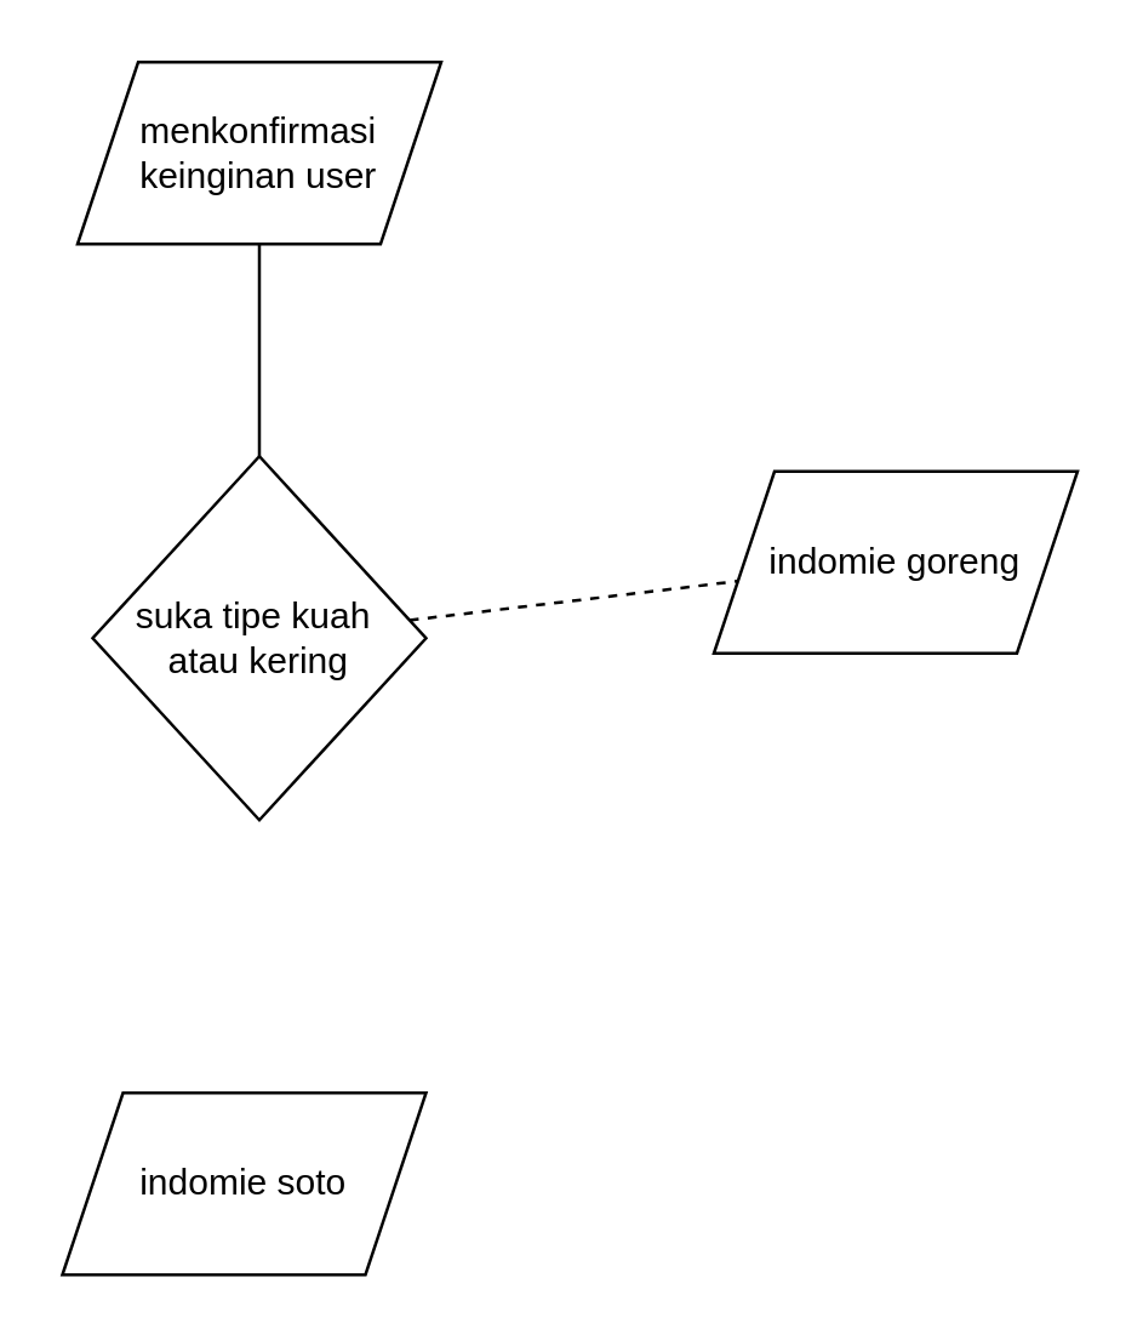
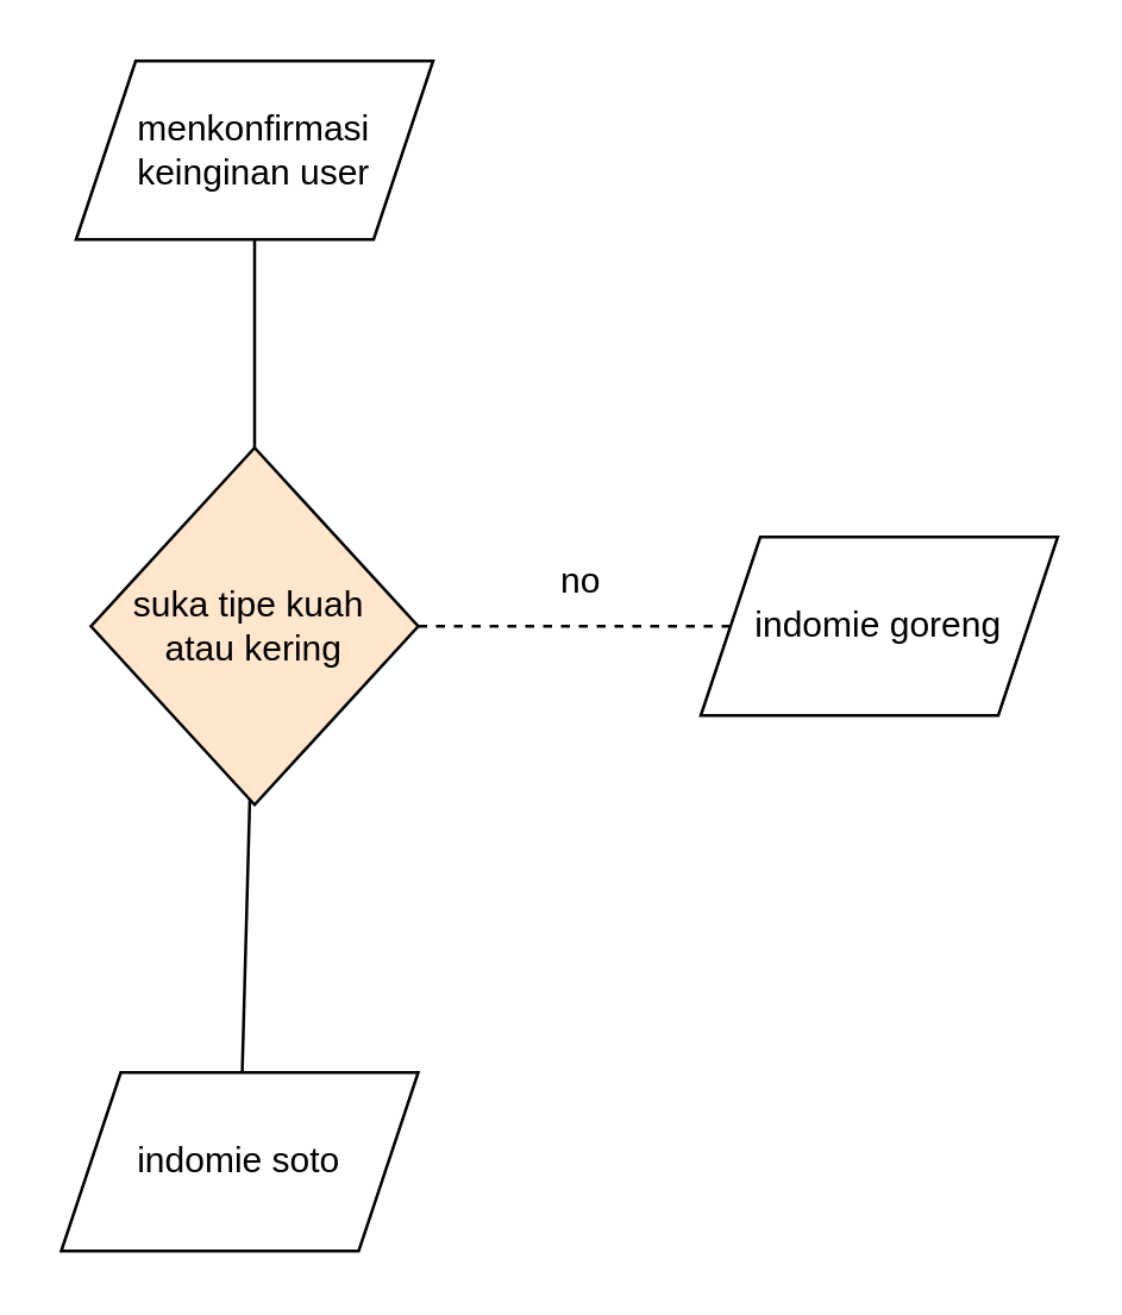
  <mxCell id="0" />
  <mxCell id="1" parent="0" />
  <mxCell id="2" value="menkonfirmasi keinginan user&lt;br&gt;" style="shape=parallelogram;perimeter=parallelogramPerimeter;whiteSpace=wrap;html=1;fixedSize=1;" vertex="1" parent="1"><mxGeometry x="25" y="20" width="120" height="60" as="geometry" /></mxCell>
- <mxCell id="3" value="suka tipe kuah&amp;nbsp;&lt;br&gt;atau kering" style="rhombus;whiteSpace=wrap;html=1;" vertex="1" parent="1"><mxGeometry x="30" y="150" width="110" height="120" as="geometry" /></mxCell>
+ <mxCell id="3" value="suka tipe kuah&amp;nbsp;&lt;br&gt;atau kering" style="rhombus;whiteSpace=wrap;html=1;fillColor=#ffe6cc;" vertex="1" parent="1"><mxGeometry x="30" y="150" width="110" height="120" as="geometry" /></mxCell>
  <mxCell id="4" value="indomie soto" style="shape=parallelogram;perimeter=parallelogramPerimeter;whiteSpace=wrap;html=1;fixedSize=1;" vertex="1" parent="1"><mxGeometry x="20" y="360" width="120" height="60" as="geometry" /></mxCell>
- <mxCell id="5" value="indomie goreng" style="shape=parallelogram;perimeter=parallelogramPerimeter;whiteSpace=wrap;html=1;fixedSize=1;" vertex="1" parent="1"><mxGeometry x="235" y="155" width="120" height="60" as="geometry" /></mxCell>
+ <mxCell id="5" value="indomie goreng" style="shape=parallelogram;perimeter=parallelogramPerimeter;whiteSpace=wrap;html=1;fixedSize=1;" vertex="1" parent="1"><mxGeometry x="235" y="180" width="120" height="60" as="geometry" /></mxCell>
+ <mxCell id="6" value="" style="endArrow=none;html=1;rounded=0;" edge="1" parent="1" source="4" target="3"><mxGeometry width="50" height="50" relative="1" as="geometry"><mxPoint x="75" y="330" as="sourcePoint" /><mxPoint x="125" y="280" as="targetPoint" /></mxGeometry></mxCell>
  <mxCell id="7" value="" style="endArrow=none;html=1;rounded=0;" edge="1" parent="1" source="3" target="2"><mxGeometry width="50" height="50" relative="1" as="geometry"><mxPoint x="75" y="330" as="sourcePoint" /><mxPoint x="125" y="280" as="targetPoint" /></mxGeometry></mxCell>
  <mxCell id="8" value="" style="endArrow=none;html=1;rounded=0;dashed=1;" edge="1" parent="1" source="3" target="5"><mxGeometry width="50" height="50" relative="1" as="geometry"><mxPoint x="75" y="430" as="sourcePoint" /><mxPoint x="125" y="380" as="targetPoint" /></mxGeometry></mxCell>
+ <mxCell id="9" value="no" style="text;html=1;strokeColor=none;fillColor=none;align=center;verticalAlign=middle;whiteSpace=wrap;rounded=0;" vertex="1" parent="1"><mxGeometry x="165" y="180" width="60" height="30" as="geometry" /></mxCell>
